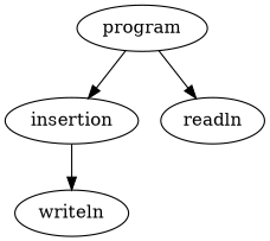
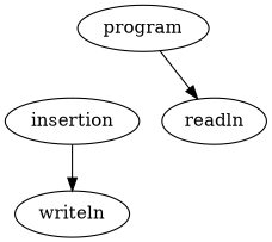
  digraph {
    program
    insertion
    readln
    writeln
-   program -> insertion
    program -> readln
    insertion -> writeln
  }
